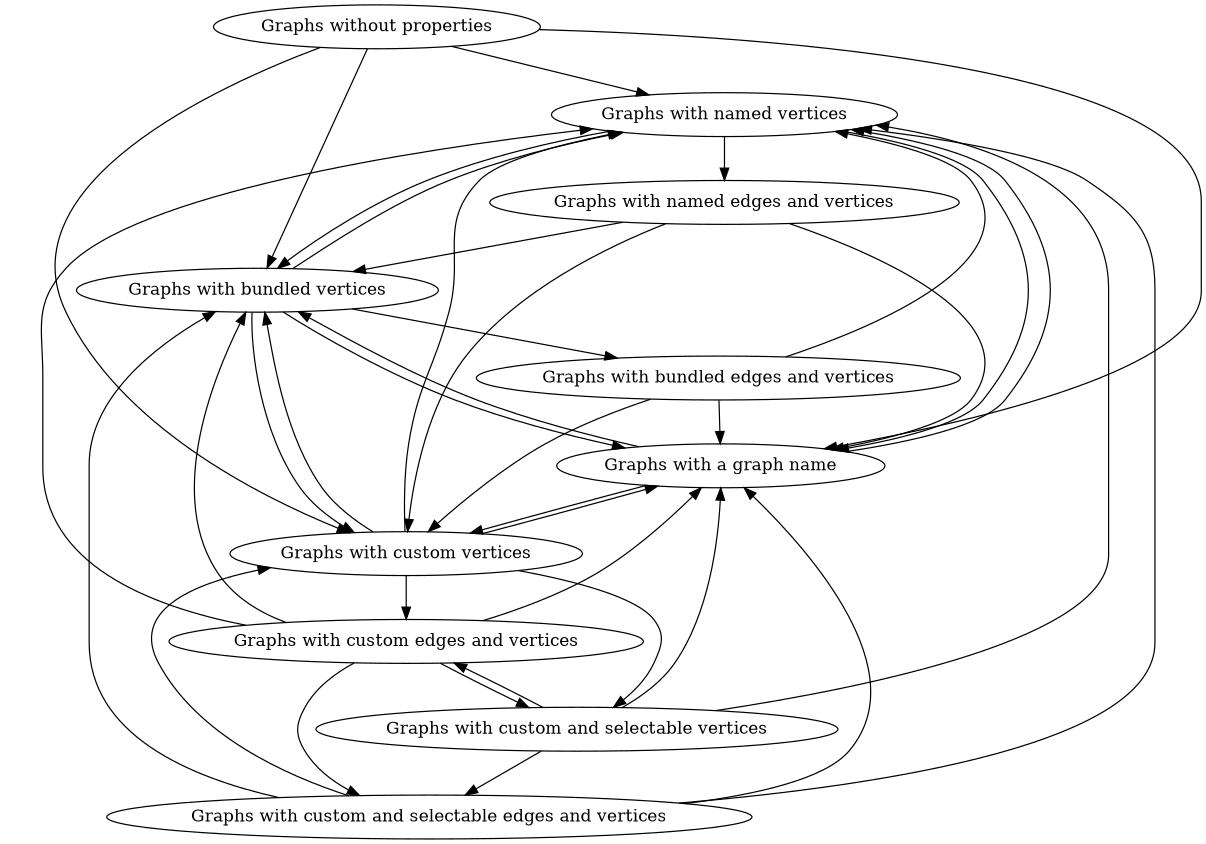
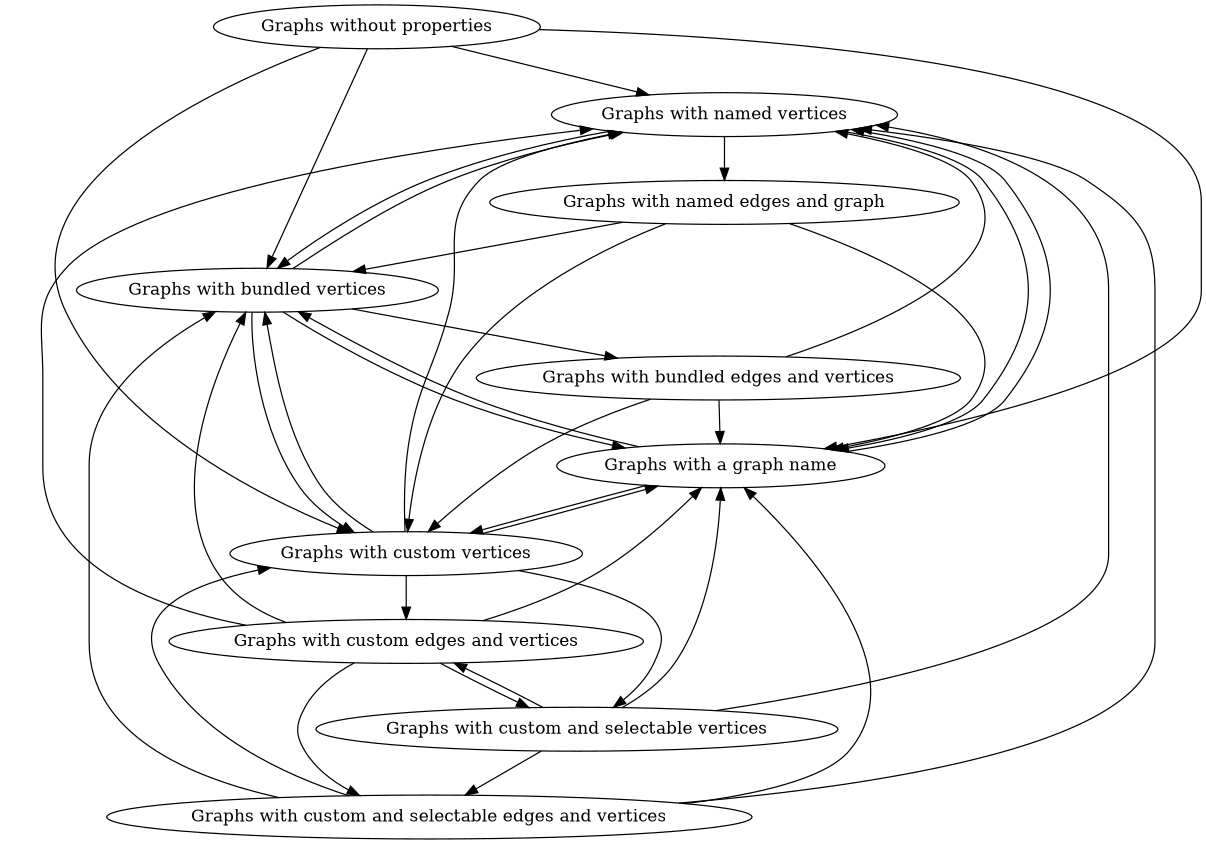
  digraph {
    n1 [label="Graphs without properties"]
    n2 [label="Graphs with named vertices"]
    n3 [label="Graphs with bundled vertices"]
    n4 [label="Graphs with custom vertices"]
    n5 [label="Graphs with a graph name"]
-   n6 [label="Graphs with named edges and vertices"]
+   n6 [label="Graphs with named edges and graph"]
    n7 [label="Graphs with bundled edges and vertices"]
    n8 [label="Graphs with custom and selectable vertices"]
    n9 [label="Graphs with custom edges and vertices"]
    n10 [label="Graphs with custom and selectable edges and vertices"]
    n1 -> n2
    n1 -> n3
    n1 -> n4
    n1 -> n5
    n2 -> n3
    n2 -> n5
    n2 -> n6
    n3 -> n2
    n3 -> n4
    n3 -> n5
    n3 -> n7
    n4 -> n2
    n4 -> n3
    n4 -> n5
    n4 -> n8
    n4 -> n9
    n5 -> n2
    n5 -> n3
    n5 -> n4
    n6 -> n3
    n6 -> n4
    n6 -> n5
    n7 -> n2
    n7 -> n4
    n7 -> n5
    n8 -> n2
    n8 -> n5
    n8 -> n9
    n8 -> n10
    n9 -> n2
    n9 -> n3
    n9 -> n5
    n9 -> n8
    n9 -> n10
    n10 -> n2
    n10 -> n3
    n10 -> n4
    n10 -> n5
  }
